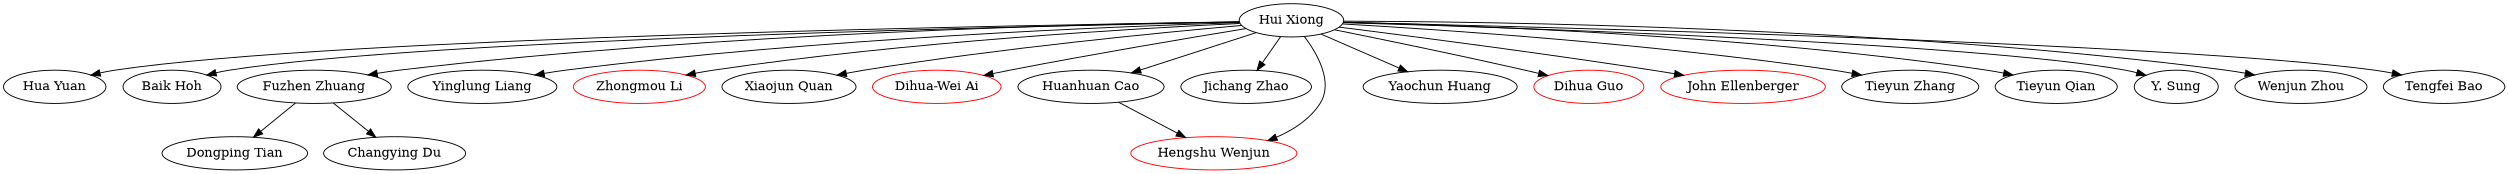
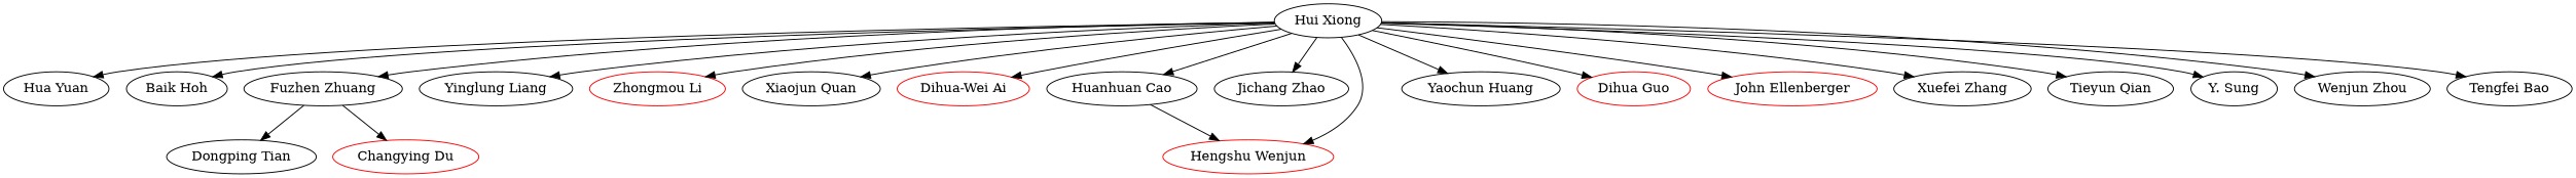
  strict digraph {
    "Hui Xiong"
    "Hua Yuan"
    "Baik Hoh"
    "Fuzhen Zhuang"
    "Yinglung Liang"
    "Zhongmou Li" [color=red]
    "Xiaojun Quan"
    n8 [color=red label="Dihua-Wei Ai"]
    "Huanhuan Cao"
    "Jichang Zhao"
    n11 [color=red label="Hengshu Wenjun"]
    "Yaochun Huang"
    "Dihua Guo" [color=red]
    "John Ellenberger" [color=red]
-   "Xuefei Zhang" [label="Tieyun Zhang"]
+   "Xuefei Zhang"
    "Tieyun Qian"
    "Y. Sung"
    "Wenjun Zhou"
    "Tengfei Bao"
    "Dongping Tian"
-   "Changying Du"
+   "Changying Du" [color=red]
    "Hui Xiong" -> "Hua Yuan"
    "Hui Xiong" -> "Baik Hoh"
    "Hui Xiong" -> "Fuzhen Zhuang"
    "Hui Xiong" -> "Yinglung Liang"
    "Hui Xiong" -> "Zhongmou Li"
    "Hui Xiong" -> "Xiaojun Quan"
    "Hui Xiong" -> n8
    "Hui Xiong" -> "Huanhuan Cao"
    "Hui Xiong" -> "Jichang Zhao"
    "Hui Xiong" -> n11
    "Hui Xiong" -> "Yaochun Huang"
    "Hui Xiong" -> "Dihua Guo"
    "Hui Xiong" -> "John Ellenberger"
    "Hui Xiong" -> "Xuefei Zhang"
    "Hui Xiong" -> "Tieyun Qian"
    "Hui Xiong" -> "Y. Sung"
    "Hui Xiong" -> "Wenjun Zhou"
    "Hui Xiong" -> "Tengfei Bao"
    "Fuzhen Zhuang" -> "Dongping Tian"
    "Fuzhen Zhuang" -> "Changying Du"
    "Huanhuan Cao" -> n11
  }
